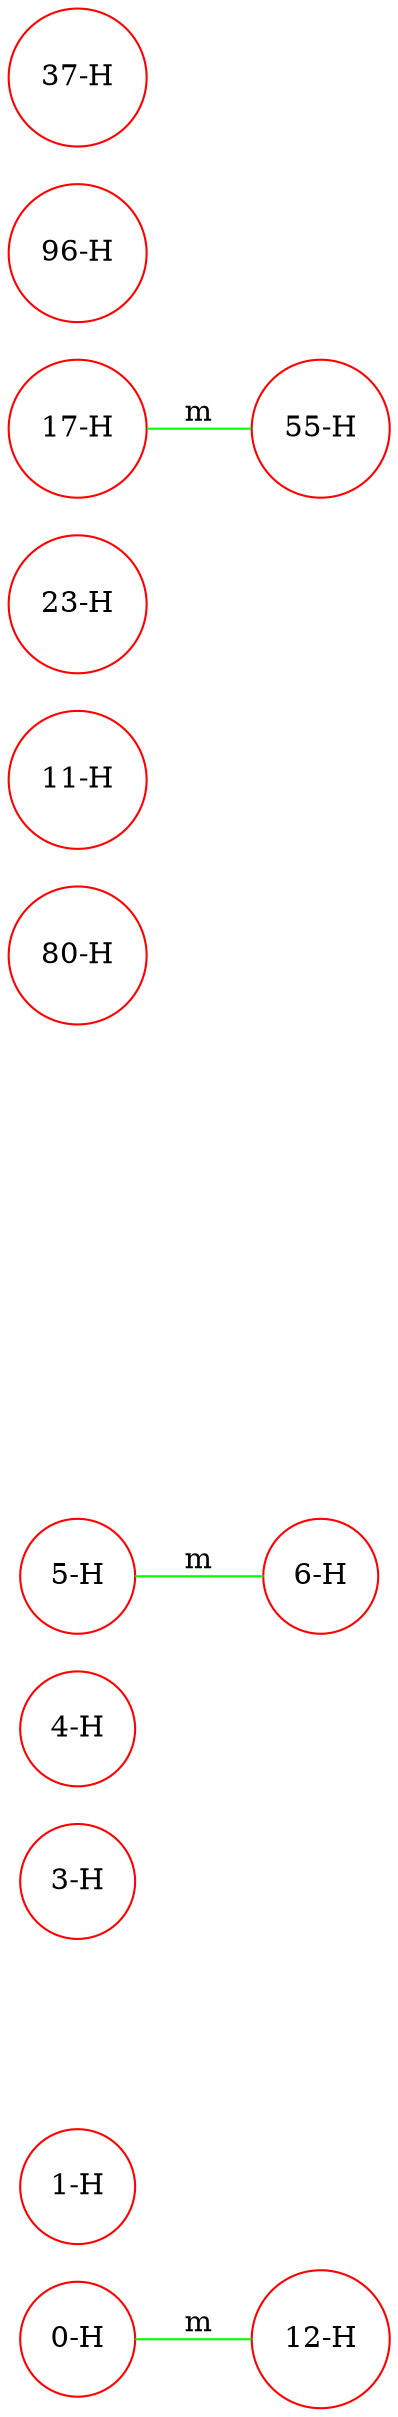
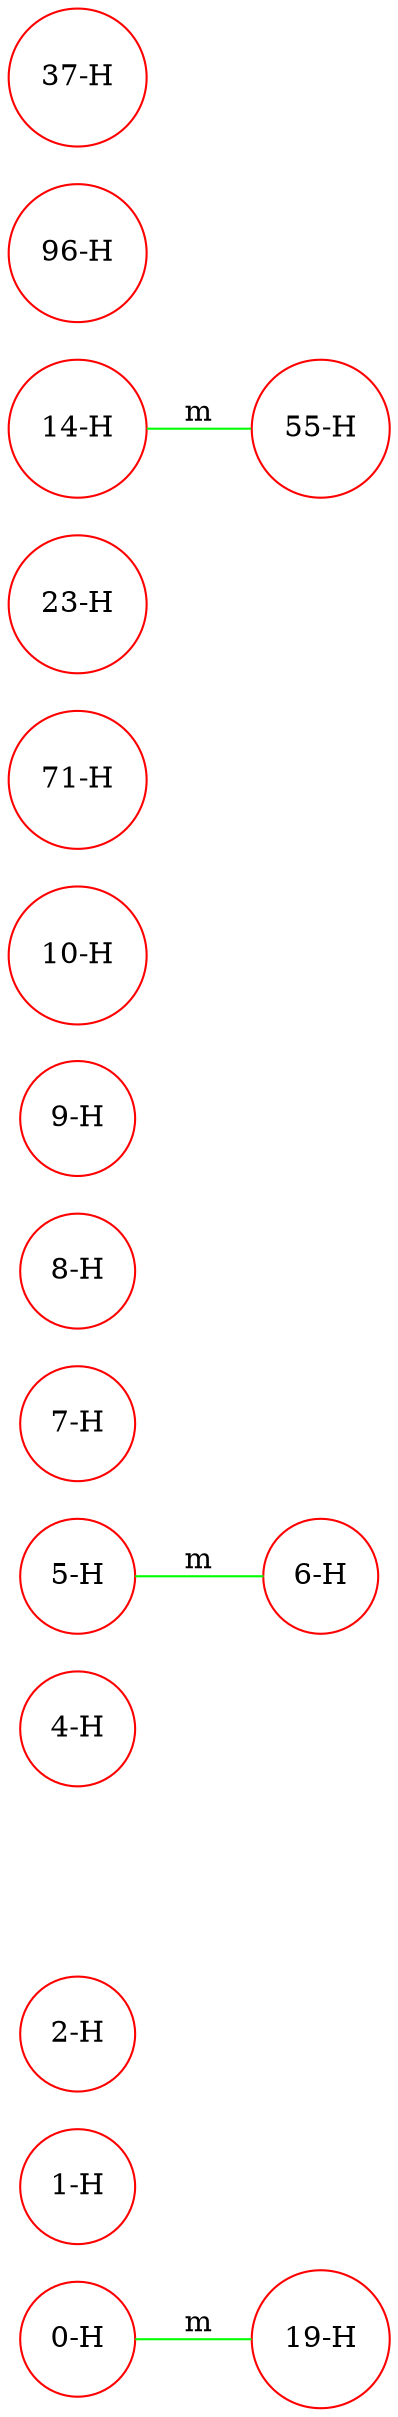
  graph {
    rankdir=LR
    node [color=red shape=circle]
    edge [color=green]
    n1 [label="0-H"]
-   n2 [label="12-H"]
+   n2 [label="19-H"]
    n3 [label="1-H"]
-   n5 [label="3-H"]
+   n4 [label="2-H"]
    n6 [label="4-H"]
    n7 [label="5-H"]
    n8 [label="6-H"]
-   n12 [label="80-H"]
-   n13 [label="11-H"]
+   n9 [label="7-H"]
+   n10 [label="8-H"]
+   n11 [label="9-H"]
+   n12 [label="10-H"]
+   n13 [label="71-H"]
    n14 [label="23-H"]
-   n15 [label="17-H"]
+   n15 [label="14-H"]
    n16 [label="55-H"]
    n17 [label="96-H"]
    n18 [label="37-H"]
    n1 -- n2 [label=m]
    n7 -- n8 [label=m]
    n15 -- n16 [label=m]
  }
